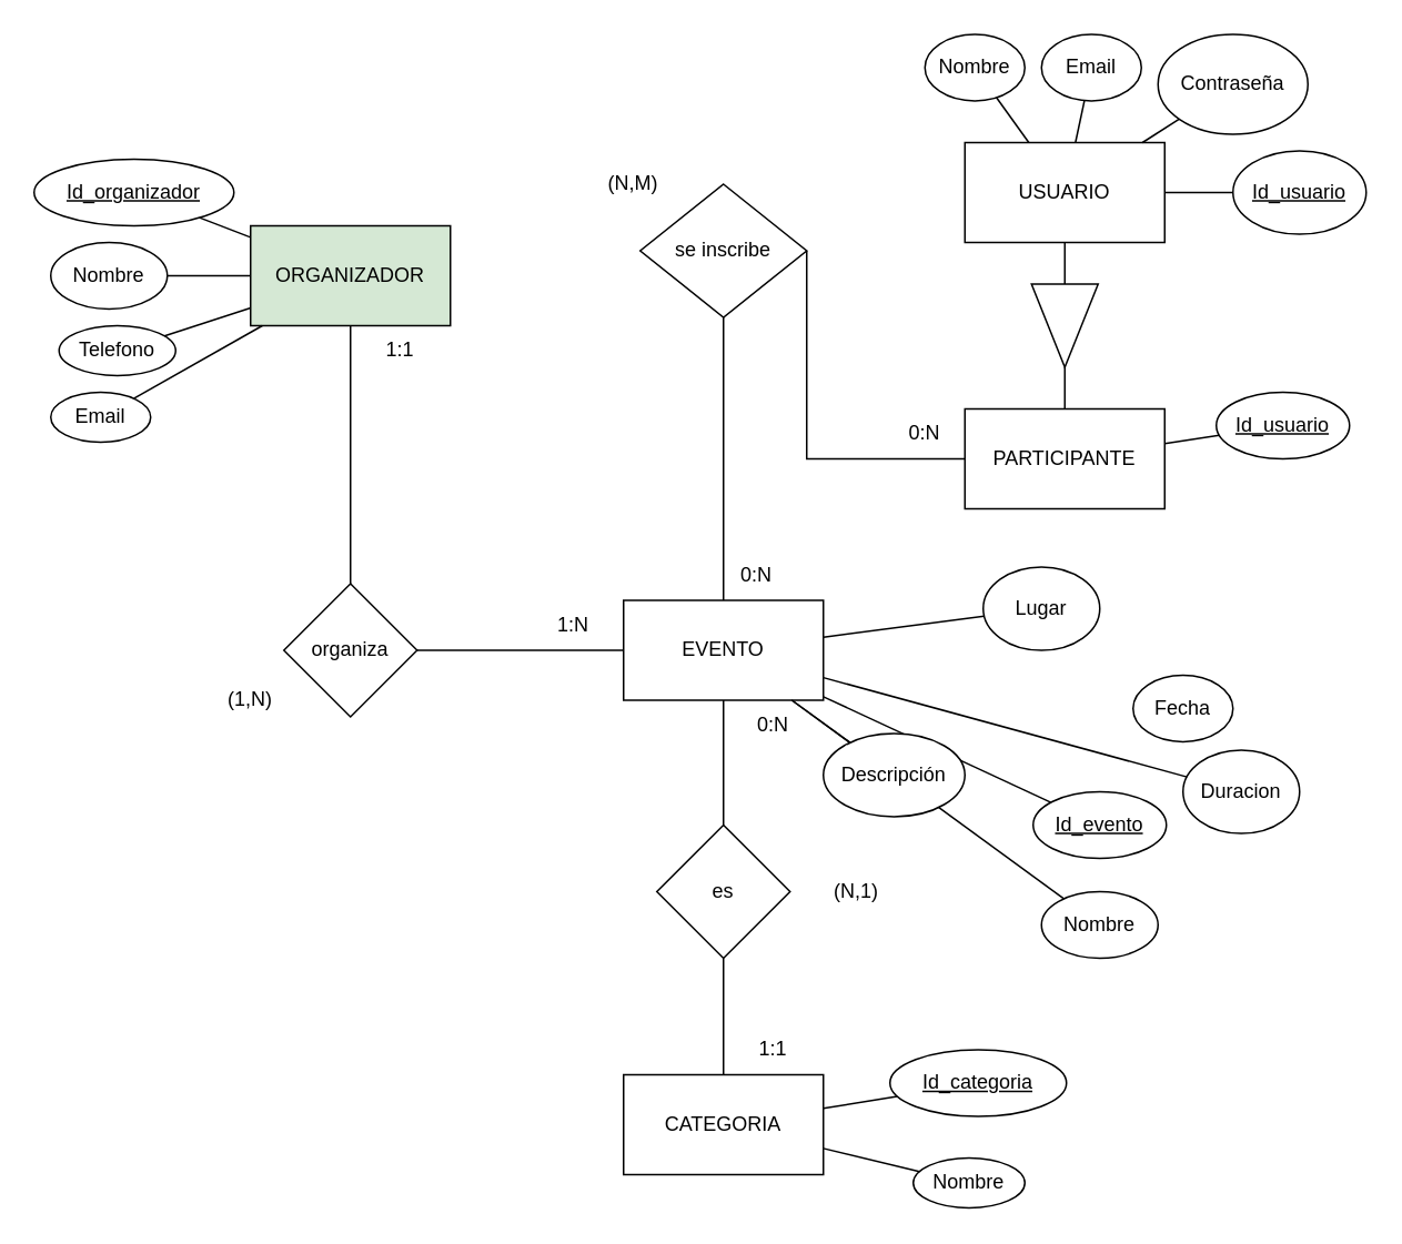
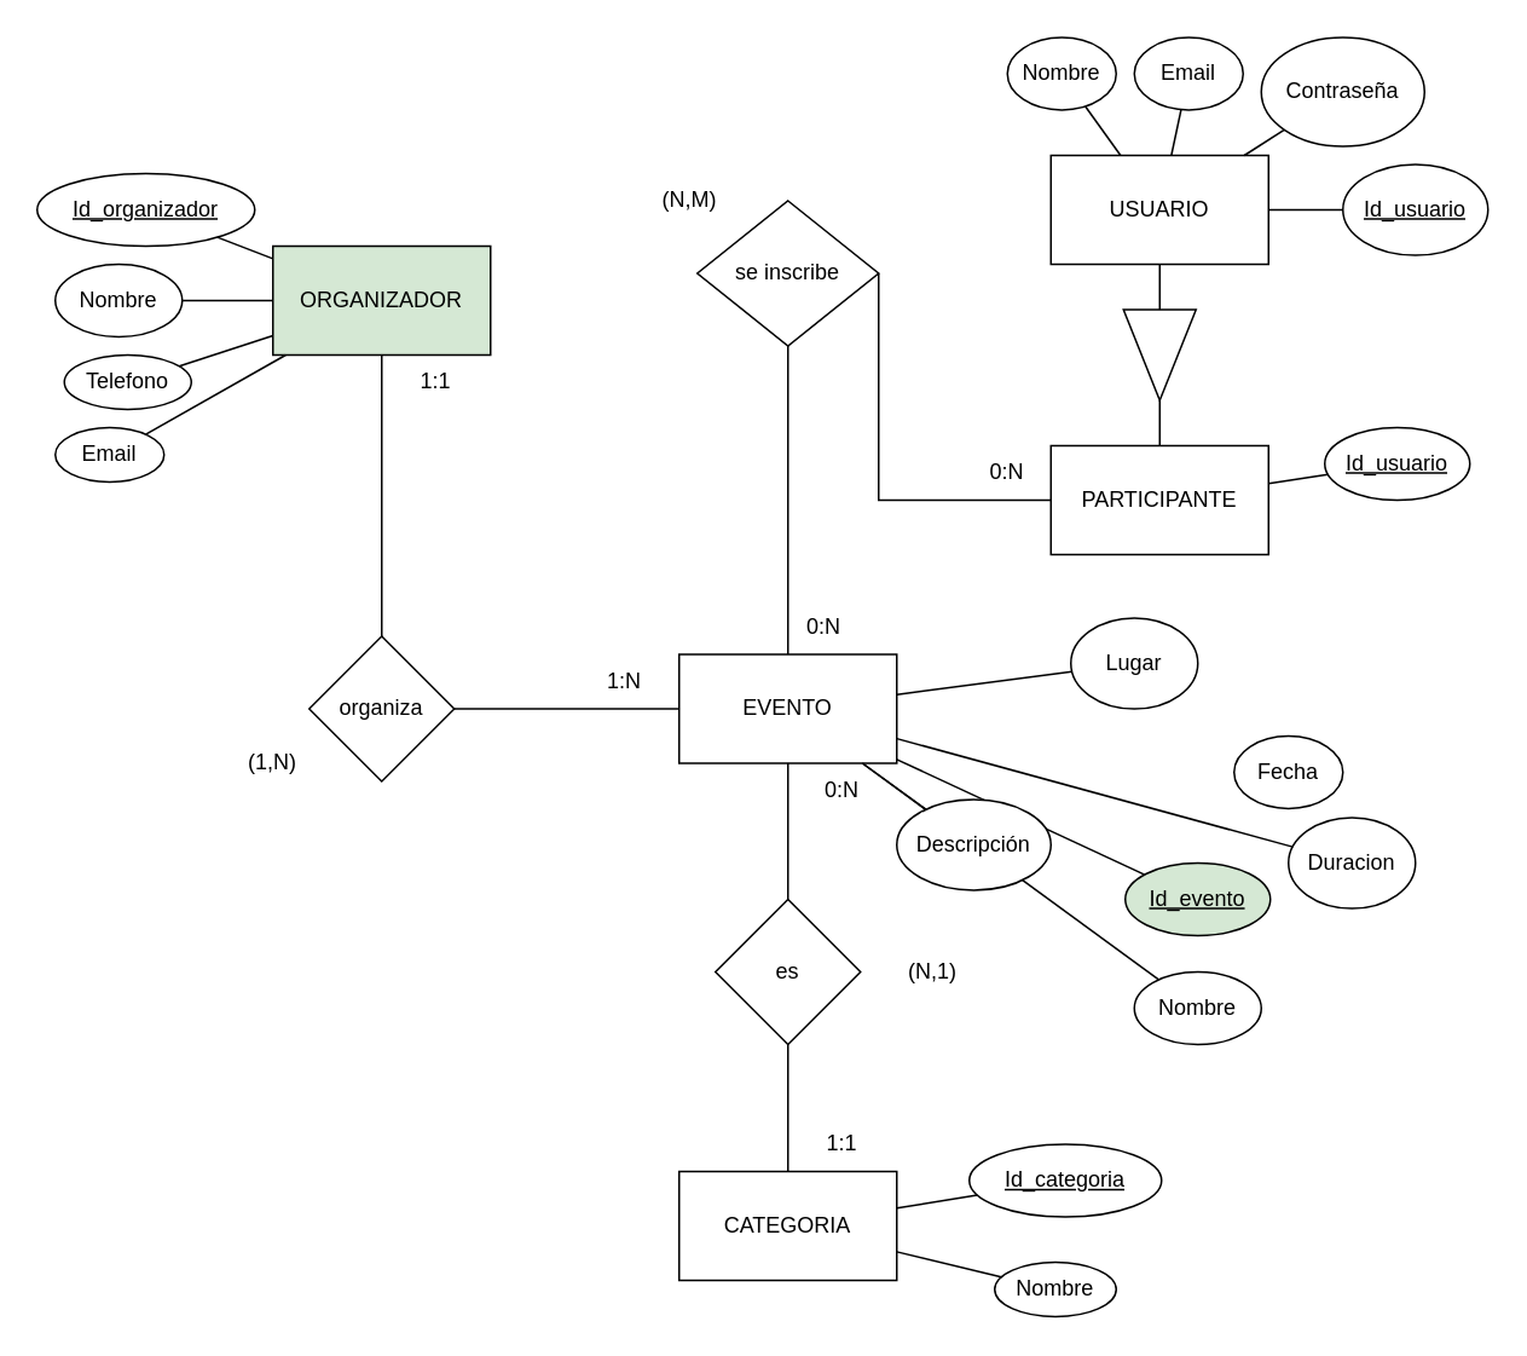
  <mxCell id="0" />
  <mxCell id="1" parent="0" />
  <mxCell id="2" value="EVENTO" style="rounded=0;whiteSpace=wrap;html=1;" parent="1" vertex="1"><mxGeometry x="374" y="360" width="120" height="60" as="geometry" /></mxCell>
- <mxCell id="3" value="&lt;u&gt;Id_evento&lt;/u&gt;" style="ellipse;whiteSpace=wrap;html=1;" parent="1" vertex="1"><mxGeometry x="620" y="475" width="80" height="40" as="geometry" /></mxCell>
+ <mxCell id="3" value="&lt;u&gt;Id_evento&lt;/u&gt;" style="ellipse;whiteSpace=wrap;html=1;fillColor=#d5e8d4;" parent="1" vertex="1"><mxGeometry x="620" y="475" width="80" height="40" as="geometry" /></mxCell>
  <mxCell id="4" value="" style="endArrow=none;html=1;rounded=0;" parent="1" source="2" target="3" edge="1"><mxGeometry width="50" height="50" relative="1" as="geometry"><mxPoint x="359" y="395" as="sourcePoint" /><mxPoint x="409" y="345" as="targetPoint" /></mxGeometry></mxCell>
  <mxCell id="5" value="Nombre" style="ellipse;whiteSpace=wrap;html=1;" parent="1" vertex="1"><mxGeometry x="625" y="535" width="70" height="40" as="geometry" /></mxCell>
  <mxCell id="6" value="" style="endArrow=none;html=1;rounded=0;" parent="1" source="2" target="5" edge="1"><mxGeometry width="50" height="50" relative="1" as="geometry"><mxPoint x="389" y="455" as="sourcePoint" /><mxPoint x="439" y="405" as="targetPoint" /></mxGeometry></mxCell>
  <mxCell id="7" value="Fecha" style="ellipse;whiteSpace=wrap;html=1;" parent="1" vertex="1"><mxGeometry x="680" y="405" width="60" height="40" as="geometry" /></mxCell>
  <mxCell id="8" value="Duracion" style="ellipse;whiteSpace=wrap;html=1;" parent="1" vertex="1"><mxGeometry x="710" y="450" width="70" height="50" as="geometry" /></mxCell>
  <mxCell id="9" value="" style="endArrow=none;html=1;rounded=0;" parent="1" source="2" target="8" edge="1"><mxGeometry width="50" height="50" relative="1" as="geometry"><mxPoint x="579" y="385" as="sourcePoint" /><mxPoint x="629" y="335" as="targetPoint" /></mxGeometry></mxCell>
  <mxCell id="10" value="Lugar" style="ellipse;whiteSpace=wrap;html=1;" parent="1" vertex="1"><mxGeometry x="590" y="340" width="70" height="50" as="geometry" /></mxCell>
  <mxCell id="11" value="" style="endArrow=none;html=1;rounded=0;" parent="1" source="2" target="10" edge="1"><mxGeometry width="50" height="50" relative="1" as="geometry"><mxPoint x="569" y="375" as="sourcePoint" /><mxPoint x="619" y="325" as="targetPoint" /></mxGeometry></mxCell>
  <mxCell id="12" value="USUARIO" style="rounded=0;whiteSpace=wrap;html=1;" parent="1" vertex="1"><mxGeometry x="579" y="85" width="120" height="60" as="geometry" /></mxCell>
  <mxCell id="13" value="Nombre" style="ellipse;whiteSpace=wrap;html=1;" parent="1" vertex="1"><mxGeometry x="555" y="20" width="60" height="40" as="geometry" /></mxCell>
  <mxCell id="14" value="" style="endArrow=none;html=1;rounded=0;" parent="1" source="12" target="13" edge="1"><mxGeometry width="50" height="50" relative="1" as="geometry"><mxPoint x="625" y="70" as="sourcePoint" /><mxPoint x="675" y="20" as="targetPoint" /></mxGeometry></mxCell>
  <mxCell id="15" value="Email" style="ellipse;whiteSpace=wrap;html=1;" parent="1" vertex="1"><mxGeometry x="625" y="20" width="60" height="40" as="geometry" /></mxCell>
  <mxCell id="16" value="" style="endArrow=none;html=1;rounded=0;" parent="1" source="12" target="15" edge="1"><mxGeometry width="50" height="50" relative="1" as="geometry"><mxPoint x="715" y="100" as="sourcePoint" /><mxPoint x="765" y="50" as="targetPoint" /></mxGeometry></mxCell>
  <mxCell id="17" value="Contraseña" style="ellipse;whiteSpace=wrap;html=1;" parent="1" vertex="1"><mxGeometry x="695" y="20" width="90" height="60" as="geometry" /></mxCell>
  <mxCell id="18" value="" style="endArrow=none;html=1;rounded=0;" parent="1" source="12" target="17" edge="1"><mxGeometry width="50" height="50" relative="1" as="geometry"><mxPoint x="715" y="140" as="sourcePoint" /><mxPoint x="765" y="90" as="targetPoint" /></mxGeometry></mxCell>
  <mxCell id="19" value="&lt;u&gt;Id_usuario&lt;/u&gt;" style="ellipse;whiteSpace=wrap;html=1;" parent="1" vertex="1"><mxGeometry x="740" y="90" width="80" height="50" as="geometry" /></mxCell>
  <mxCell id="20" value="" style="endArrow=none;html=1;rounded=0;" parent="1" source="12" target="19" edge="1"><mxGeometry width="50" height="50" relative="1" as="geometry"><mxPoint x="695" y="200" as="sourcePoint" /><mxPoint x="735" y="115" as="targetPoint" /></mxGeometry></mxCell>
  <mxCell id="21" value="ORGANIZADOR" style="rounded=0;whiteSpace=wrap;html=1;fillColor=#d5e8d4;" parent="1" vertex="1"><mxGeometry x="150" y="135" width="120" height="60" as="geometry" /></mxCell>
  <mxCell id="22" value="&lt;u&gt;Id_organizador&lt;/u&gt;" style="ellipse;whiteSpace=wrap;html=1;" parent="1" vertex="1"><mxGeometry y="95" width="120" height="40" as="geometry" x="20" /></mxCell>
  <mxCell id="23" value="" style="endArrow=none;html=1;rounded=0;" parent="1" source="21" target="22" edge="1"><mxGeometry width="50" height="50" relative="1" as="geometry"><mxPoint x="180" y="105" as="sourcePoint" /><mxPoint x="230" y="55" as="targetPoint" /></mxGeometry></mxCell>
  <mxCell id="24" value="Nombre" style="ellipse;whiteSpace=wrap;html=1;" parent="1" vertex="1"><mxGeometry x="30" y="145" width="70" height="40" as="geometry" /></mxCell>
  <mxCell id="25" value="" style="endArrow=none;html=1;rounded=0;" parent="1" source="24" target="21" edge="1"><mxGeometry width="50" height="50" relative="1" as="geometry"><mxPoint x="130" y="265" as="sourcePoint" /><mxPoint x="180" y="215" as="targetPoint" /></mxGeometry></mxCell>
  <mxCell id="26" value="Telefono" style="ellipse;whiteSpace=wrap;html=1;" parent="1" vertex="1"><mxGeometry x="35" y="195" width="70" height="30" as="geometry" /></mxCell>
  <mxCell id="27" value="" style="endArrow=none;html=1;rounded=0;" parent="1" source="26" target="21" edge="1"><mxGeometry width="50" height="50" relative="1" as="geometry"><mxPoint x="140" y="255" as="sourcePoint" /><mxPoint x="190" y="205" as="targetPoint" /></mxGeometry></mxCell>
  <mxCell id="28" value="Email" style="ellipse;whiteSpace=wrap;html=1;" parent="1" vertex="1"><mxGeometry x="30" y="235" width="60" height="30" as="geometry" /></mxCell>
  <mxCell id="29" value="" style="endArrow=none;html=1;rounded=0;" parent="1" source="28" target="21" edge="1"><mxGeometry width="50" height="50" relative="1" as="geometry"><mxPoint x="120" y="285" as="sourcePoint" /><mxPoint x="170" y="235" as="targetPoint" /></mxGeometry></mxCell>
  <mxCell id="30" value="se inscribe" style="rhombus;whiteSpace=wrap;html=1;" parent="1" vertex="1"><mxGeometry x="384" y="110" width="100" height="80" as="geometry" /></mxCell>
  <mxCell id="31" value="" style="endArrow=none;html=1;rounded=0;" parent="1" source="2" target="30" edge="1"><mxGeometry width="50" height="50" relative="1" as="geometry"><mxPoint x="360" y="265" as="sourcePoint" /><mxPoint x="410" y="215" as="targetPoint" /></mxGeometry></mxCell>
  <mxCell id="32" value="" style="endArrow=none;html=1;rounded=0;exitX=1;exitY=0.5;exitDx=0;exitDy=0;" parent="1" source="30" target="55" edge="1"><mxGeometry width="50" height="50" relative="1" as="geometry"><mxPoint x="360" y="265" as="sourcePoint" /><mxPoint x="410" y="215" as="targetPoint" /><Array as="points"><mxPoint x="484" y="275" /></Array></mxGeometry></mxCell>
  <mxCell id="33" value="organiza" style="rhombus;whiteSpace=wrap;html=1;" parent="1" vertex="1"><mxGeometry x="170" y="350" width="80" height="80" as="geometry" /></mxCell>
  <mxCell id="34" value="" style="endArrow=none;html=1;rounded=0;" parent="1" source="33" target="21" edge="1"><mxGeometry width="50" height="50" relative="1" as="geometry"><mxPoint x="210" y="295" as="sourcePoint" /><mxPoint x="260" y="245" as="targetPoint" /></mxGeometry></mxCell>
  <mxCell id="35" value="" style="endArrow=none;html=1;rounded=0;entryX=0;entryY=0.5;entryDx=0;entryDy=0;exitX=1;exitY=0.5;exitDx=0;exitDy=0;" parent="1" source="33" target="2" edge="1"><mxGeometry width="50" height="50" relative="1" as="geometry"><mxPoint x="260" y="555" as="sourcePoint" /><mxPoint x="310" y="505" as="targetPoint" /></mxGeometry></mxCell>
  <mxCell id="36" value="" style="endArrow=none;html=1;rounded=0;entryX=0.5;entryY=1;entryDx=0;entryDy=0;" parent="1" target="2" edge="1"><mxGeometry width="50" height="50" relative="1" as="geometry"><mxPoint x="434" y="495" as="sourcePoint" /><mxPoint x="340" y="485" as="targetPoint" /></mxGeometry></mxCell>
  <mxCell id="37" value="CATEGORIA" style="rounded=0;whiteSpace=wrap;html=1;" parent="1" vertex="1"><mxGeometry x="374" y="645" width="120" height="60" as="geometry" /></mxCell>
  <mxCell id="38" value="es" style="rhombus;whiteSpace=wrap;html=1;" parent="1" vertex="1"><mxGeometry x="394" y="495" width="80" height="80" as="geometry" /></mxCell>
  <mxCell id="39" value="" style="endArrow=none;html=1;rounded=0;" parent="1" source="37" target="38" edge="1"><mxGeometry width="50" height="50" relative="1" as="geometry"><mxPoint x="260" y="585" as="sourcePoint" /><mxPoint x="310" y="535" as="targetPoint" /></mxGeometry></mxCell>
  <mxCell id="40" value="&lt;u&gt;Id_categoria&lt;/u&gt;" style="ellipse;whiteSpace=wrap;html=1;" parent="1" vertex="1"><mxGeometry x="534" y="630" width="106" height="40" as="geometry" /></mxCell>
  <mxCell id="41" value="" style="endArrow=none;html=1;rounded=0;" parent="1" source="37" target="40" edge="1"><mxGeometry width="50" height="50" relative="1" as="geometry"><mxPoint x="484" y="625" as="sourcePoint" /><mxPoint x="534" y="575" as="targetPoint" /></mxGeometry></mxCell>
  <mxCell id="42" value="Nombre" style="ellipse;whiteSpace=wrap;html=1;" parent="1" vertex="1"><mxGeometry x="548" y="695" width="67" height="30" as="geometry" /></mxCell>
  <mxCell id="43" value="" style="endArrow=none;html=1;rounded=0;" parent="1" source="42" target="37" edge="1"><mxGeometry width="50" height="50" relative="1" as="geometry"><mxPoint x="410" y="785" as="sourcePoint" /><mxPoint x="460" y="735" as="targetPoint" /></mxGeometry></mxCell>
  <mxCell id="44" value="1:N" style="text;html=1;align=center;verticalAlign=middle;whiteSpace=wrap;rounded=0;" parent="1" vertex="1"><mxGeometry x="314" y="360" width="60" height="30" as="geometry" /></mxCell>
  <mxCell id="45" value="1:1" style="text;html=1;align=center;verticalAlign=middle;whiteSpace=wrap;rounded=0;" parent="1" vertex="1"><mxGeometry x="210" y="195" width="60" height="30" as="geometry" /></mxCell>
  <mxCell id="46" value="(1,N)" style="text;html=1;align=center;verticalAlign=middle;whiteSpace=wrap;rounded=0;" parent="1" vertex="1"><mxGeometry x="120" y="405" width="60" height="30" as="geometry" /></mxCell>
  <mxCell id="47" value="0:N" style="text;html=1;align=center;verticalAlign=middle;whiteSpace=wrap;rounded=0;" parent="1" vertex="1"><mxGeometry x="525" y="245" width="60" height="30" as="geometry" /></mxCell>
  <mxCell id="48" value="0:N" style="text;html=1;align=center;verticalAlign=middle;whiteSpace=wrap;rounded=0;" parent="1" vertex="1"><mxGeometry x="424" y="330" width="60" height="30" as="geometry" /></mxCell>
  <mxCell id="49" value="(N,M)" style="text;html=1;align=center;verticalAlign=middle;whiteSpace=wrap;rounded=0;" parent="1" vertex="1"><mxGeometry x="350" y="95" width="60" height="30" as="geometry" /></mxCell>
  <mxCell id="50" value="1:1" style="text;html=1;align=center;verticalAlign=middle;whiteSpace=wrap;rounded=0;" parent="1" vertex="1"><mxGeometry x="434" y="615" width="60" height="30" as="geometry" /></mxCell>
  <mxCell id="51" value="0:N" style="text;html=1;align=center;verticalAlign=middle;whiteSpace=wrap;rounded=0;" parent="1" vertex="1"><mxGeometry x="434" y="420" width="60" height="30" as="geometry" /></mxCell>
  <mxCell id="52" value="(N,1)" style="text;html=1;align=center;verticalAlign=middle;whiteSpace=wrap;rounded=0;" parent="1" vertex="1"><mxGeometry x="484" y="520" width="60" height="30" as="geometry" /></mxCell>
  <mxCell id="53" value="Descripción" style="ellipse;whiteSpace=wrap;html=1;" vertex="1" parent="1"><mxGeometry x="494" y="440" width="85" height="50" as="geometry" /></mxCell>
  <mxCell id="54" value="" style="endArrow=none;html=1;rounded=0;" edge="1" parent="1" source="53" target="2"><mxGeometry width="50" height="50" relative="1" as="geometry"><mxPoint x="439" y="315" as="sourcePoint" /><mxPoint x="489" y="265" as="targetPoint" /></mxGeometry></mxCell>
  <mxCell id="55" value="PARTICIPANTE" style="rounded=0;whiteSpace=wrap;html=1;" vertex="1" parent="1"><mxGeometry x="579" y="245" width="120" height="60" as="geometry" /></mxCell>
  <mxCell id="56" value="" style="triangle;whiteSpace=wrap;html=1;rotation=90;" vertex="1" parent="1"><mxGeometry x="614" y="175" width="50" height="40" as="geometry" /></mxCell>
  <mxCell id="57" value="" style="endArrow=none;html=1;rounded=0;" edge="1" parent="1" source="56" target="12"><mxGeometry width="50" height="50" relative="1" as="geometry"><mxPoint x="690" y="220" as="sourcePoint" /><mxPoint x="740" y="170" as="targetPoint" /></mxGeometry></mxCell>
  <mxCell id="58" value="" style="endArrow=none;html=1;rounded=0;" edge="1" parent="1" source="55" target="56"><mxGeometry width="50" height="50" relative="1" as="geometry"><mxPoint x="360" y="325" as="sourcePoint" /><mxPoint x="410" y="275" as="targetPoint" /></mxGeometry></mxCell>
  <mxCell id="59" value="&lt;u&gt;Id_usuario&lt;/u&gt;" style="ellipse;whiteSpace=wrap;html=1;" vertex="1" parent="1"><mxGeometry x="730" y="235" width="80" height="40" as="geometry" /></mxCell>
  <mxCell id="60" value="" style="endArrow=none;html=1;rounded=0;" edge="1" parent="1" source="55" target="59"><mxGeometry width="50" height="50" relative="1" as="geometry"><mxPoint x="360" y="325" as="sourcePoint" /><mxPoint x="410" y="275" as="targetPoint" /></mxGeometry></mxCell>
